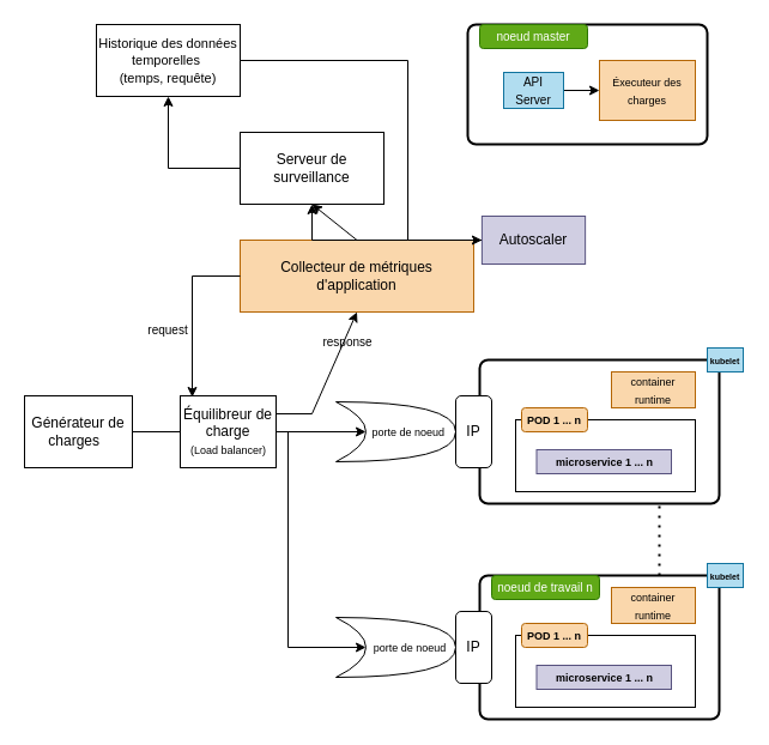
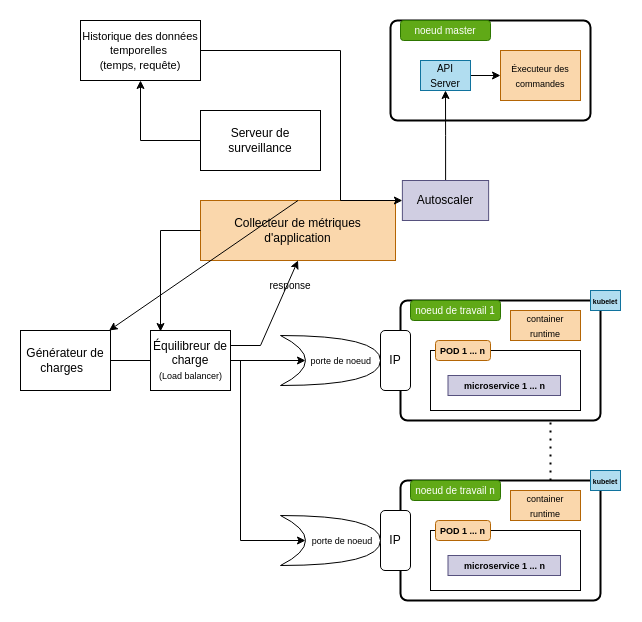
  <mxCell id="0" />
  <mxCell id="1" parent="0" />
  <mxCell id="2" value="Générateur de charges&amp;nbsp;&amp;nbsp;" style="rounded=0;whiteSpace=wrap;html=1;" vertex="1" parent="1"><mxGeometry x="20" y="330" width="90" height="60" as="geometry" /></mxCell>
  <mxCell id="3" value="" style="endArrow=classic;html=1;rounded=0;exitX=1;exitY=0.5;exitDx=0;exitDy=0;" edge="1" parent="1" source="2" target="4"><mxGeometry width="50" height="50" relative="1" as="geometry"><mxPoint x="340" y="400" as="sourcePoint" /><mxPoint x="390" y="350" as="targetPoint" /><Array as="points"><mxPoint x="200" y="360" /></Array></mxGeometry></mxCell>
  <mxCell id="4" value="&lt;div&gt;Équilibreur de charge&lt;/div&gt;&lt;div&gt;&amp;nbsp;&lt;font style=&quot;font-size: 9px;&quot;&gt;(Load balancer)&amp;nbsp;&lt;/font&gt;&lt;/div&gt;" style="rounded=0;whiteSpace=wrap;html=1;" vertex="1" parent="1"><mxGeometry x="150" y="330" width="80" height="60" as="geometry" /></mxCell>
  <mxCell id="5" value="&lt;div align=&quot;center&quot;&gt;&amp;nbsp;&amp;nbsp;&lt;font style=&quot;font-size: 9px;&quot;&gt;&amp;nbsp; &amp;nbsp; &amp;nbsp; porte&amp;nbsp;de noeud&lt;/font&gt;&lt;/div&gt;" style="shape=xor;whiteSpace=wrap;html=1;align=center;" vertex="1" parent="1"><mxGeometry x="280" y="335" width="100" height="50" as="geometry" /></mxCell>
  <mxCell id="6" value="" style="rounded=1;whiteSpace=wrap;html=1;absoluteArcSize=1;arcSize=14;strokeWidth=2;" vertex="1" parent="1"><mxGeometry x="400" y="300" width="200" height="120" as="geometry" /></mxCell>
  <mxCell id="7" value="" style="endArrow=classic;html=1;rounded=0;exitX=1;exitY=0.5;exitDx=0;exitDy=0;entryX=0.25;entryY=0.5;entryDx=0;entryDy=0;entryPerimeter=0;" edge="1" parent="1" source="4" target="5"><mxGeometry width="50" height="50" relative="1" as="geometry"><mxPoint x="340" y="400" as="sourcePoint" /><mxPoint x="390" y="350" as="targetPoint" /></mxGeometry></mxCell>
+ <mxCell id="8" value="&lt;font style=&quot;font-size: 10px;&quot;&gt;noeud de travail 1&lt;/font&gt;" style="rounded=1;whiteSpace=wrap;html=1;fillColor=#60a917;fontColor=#ffffff;strokeColor=#2D7600;" vertex="1" parent="1"><mxGeometry x="410" y="300" width="90" height="20" as="geometry" /></mxCell>
  <mxCell id="9" value="IP" style="rounded=1;whiteSpace=wrap;html=1;" vertex="1" parent="1"><mxGeometry x="380" y="330" width="30" height="60" as="geometry" /></mxCell>
  <mxCell id="10" value="" style="endArrow=none;dashed=1;html=1;dashPattern=1 3;strokeWidth=2;rounded=0;exitX=0.75;exitY=0;exitDx=0;exitDy=0;entryX=0.75;entryY=1;entryDx=0;entryDy=0;" edge="1" parent="1" target="6"><mxGeometry width="50" height="50" relative="1" as="geometry"><mxPoint x="550" y="480" as="sourcePoint" /><mxPoint x="530" y="410" as="targetPoint" /></mxGeometry></mxCell>
  <mxCell id="11" value="&lt;font style=&quot;font-size: 9px;&quot;&gt;container runtime&lt;/font&gt;" style="rounded=0;whiteSpace=wrap;html=1;fillColor=#fad7ac;strokeColor=#b46504;" vertex="1" parent="1"><mxGeometry x="510" y="310" width="70" height="30" as="geometry" /></mxCell>
  <mxCell id="12" value="" style="rounded=0;whiteSpace=wrap;html=1;" vertex="1" parent="1"><mxGeometry x="430" y="350" width="150" height="60" as="geometry" /></mxCell>
  <mxCell id="13" value="&lt;font style=&quot;font-size: 9px;&quot;&gt;&lt;b&gt;POD&amp;nbsp;1 ... n&lt;/b&gt;&lt;/font&gt;" style="rounded=1;whiteSpace=wrap;html=1;fillColor=#fad7ac;strokeColor=#b46504;rotation=0;" vertex="1" parent="1"><mxGeometry x="435" y="340" width="55" height="20" as="geometry" /></mxCell>
  <mxCell id="14" value="&lt;b&gt;&lt;font style=&quot;font-size: 9px;&quot;&gt;microservice 1&amp;nbsp;... n&lt;/font&gt;&lt;/b&gt;" style="rounded=0;whiteSpace=wrap;html=1;fillColor=#d0cee2;strokeColor=#56517e;" vertex="1" parent="1"><mxGeometry x="447.5" y="375" width="112.5" height="20" as="geometry" /></mxCell>
  <mxCell id="15" value="&lt;b&gt;&lt;font style=&quot;font-size: 7px;&quot;&gt;kubelet&lt;/font&gt;&lt;/b&gt;" style="rounded=0;whiteSpace=wrap;html=1;fillColor=#b1ddf0;strokeColor=#10739e;" vertex="1" parent="1"><mxGeometry x="590" y="290" width="30" height="20" as="geometry" /></mxCell>
  <mxCell id="16" value="" style="rounded=1;whiteSpace=wrap;html=1;absoluteArcSize=1;arcSize=14;strokeWidth=2;" vertex="1" parent="1"><mxGeometry x="400" y="480" width="200" height="120" as="geometry" /></mxCell>
  <mxCell id="17" value="&lt;font style=&quot;font-size: 10px;&quot;&gt;noeud de travail n&lt;/font&gt;" style="rounded=1;whiteSpace=wrap;html=1;fillColor=#60a917;fontColor=#ffffff;strokeColor=#2D7600;" vertex="1" parent="1"><mxGeometry x="410" y="480" width="90" height="20" as="geometry" /></mxCell>
  <mxCell id="18" value="IP" style="rounded=1;whiteSpace=wrap;html=1;" vertex="1" parent="1"><mxGeometry x="380" y="510" width="30" height="60" as="geometry" /></mxCell>
  <mxCell id="19" value="&lt;font style=&quot;font-size: 9px;&quot;&gt;container runtime&lt;/font&gt;" style="rounded=0;whiteSpace=wrap;html=1;fillColor=#fad7ac;strokeColor=#b46504;" vertex="1" parent="1"><mxGeometry x="510" y="490" width="70" height="30" as="geometry" /></mxCell>
  <mxCell id="20" value="" style="rounded=0;whiteSpace=wrap;html=1;" vertex="1" parent="1"><mxGeometry x="430" y="530" width="150" height="60" as="geometry" /></mxCell>
  <mxCell id="21" value="&lt;font style=&quot;font-size: 9px;&quot;&gt;&lt;b&gt;POD&amp;nbsp;1 ... n&lt;/b&gt;&lt;/font&gt;" style="rounded=1;whiteSpace=wrap;html=1;fillColor=#fad7ac;strokeColor=#b46504;rotation=0;" vertex="1" parent="1"><mxGeometry x="435" y="520" width="55" height="20" as="geometry" /></mxCell>
  <mxCell id="22" value="&lt;b&gt;&lt;font style=&quot;font-size: 9px;&quot;&gt;microservice 1&amp;nbsp;... n&lt;/font&gt;&lt;/b&gt;" style="rounded=0;whiteSpace=wrap;html=1;fillColor=#d0cee2;strokeColor=#56517e;" vertex="1" parent="1"><mxGeometry x="447.5" y="555" width="112.5" height="20" as="geometry" /></mxCell>
  <mxCell id="23" value="&lt;b&gt;&lt;font style=&quot;font-size: 7px;&quot;&gt;kubelet&lt;/font&gt;&lt;/b&gt;" style="rounded=0;whiteSpace=wrap;html=1;fillColor=#b1ddf0;strokeColor=#10739e;" vertex="1" parent="1"><mxGeometry x="590" y="470" width="30" height="20" as="geometry" /></mxCell>
  <mxCell id="24" value="&lt;div align=&quot;center&quot;&gt;&amp;nbsp;&amp;nbsp;&lt;font style=&quot;font-size: 9px;&quot;&gt;&amp;nbsp; &amp;nbsp; &amp;nbsp; &amp;nbsp;porte&amp;nbsp;de noeud&lt;/font&gt;&lt;/div&gt;" style="shape=xor;whiteSpace=wrap;html=1;align=center;" vertex="1" parent="1"><mxGeometry x="280" y="515" width="100" height="50" as="geometry" /></mxCell>
  <mxCell id="25" value="" style="endArrow=classic;html=1;rounded=0;entryX=0.25;entryY=0.5;entryDx=0;entryDy=0;entryPerimeter=0;" edge="1" parent="1" target="24"><mxGeometry width="50" height="50" relative="1" as="geometry"><mxPoint x="240" y="360" as="sourcePoint" /><mxPoint x="410" y="350" as="targetPoint" /><Array as="points"><mxPoint x="240" y="540" /></Array></mxGeometry></mxCell>
  <mxCell id="26" value="Collecteur de métriques d'application" style="rounded=0;whiteSpace=wrap;html=1;fillColor=#fad7ac;strokeColor=#b46504;" vertex="1" parent="1"><mxGeometry x="200" y="200" width="195" height="60" as="geometry" /></mxCell>
  <mxCell id="27" value="" style="endArrow=classic;html=1;rounded=0;exitX=0;exitY=0.5;exitDx=0;exitDy=0;entryX=0.125;entryY=0.017;entryDx=0;entryDy=0;entryPerimeter=0;" edge="1" parent="1" source="26" target="4"><mxGeometry width="50" height="50" relative="1" as="geometry"><mxPoint x="360" y="410" as="sourcePoint" /><mxPoint x="160" y="320" as="targetPoint" /><Array as="points"><mxPoint x="160" y="230" /></Array></mxGeometry></mxCell>
  <mxCell id="28" value="" style="endArrow=classic;html=1;rounded=0;exitX=1;exitY=0.25;exitDx=0;exitDy=0;entryX=0.5;entryY=1;entryDx=0;entryDy=0;" edge="1" parent="1" source="4" target="26"><mxGeometry width="50" height="50" relative="1" as="geometry"><mxPoint x="360" y="410" as="sourcePoint" /><mxPoint x="410" y="360" as="targetPoint" /><Array as="points"><mxPoint x="260" y="345" /></Array></mxGeometry></mxCell>
- <mxCell id="29" value="&lt;font style=&quot;font-size: 10px;&quot;&gt;request&lt;/font&gt;" style="text;html=1;align=center;verticalAlign=middle;whiteSpace=wrap;rounded=0;" vertex="1" parent="1"><mxGeometry x="110" y="260" width="60" height="30" as="geometry" /></mxCell>
  <mxCell id="30" value="&lt;font style=&quot;font-size: 10px;&quot;&gt;response&lt;/font&gt;" style="text;html=1;align=center;verticalAlign=middle;whiteSpace=wrap;rounded=0;" vertex="1" parent="1"><mxGeometry x="260" y="270" width="60" height="30" as="geometry" /></mxCell>
  <mxCell id="31" value="Serveur de surveillance" style="rounded=0;whiteSpace=wrap;html=1;" vertex="1" parent="1"><mxGeometry x="200" y="110" width="120" height="60" as="geometry" /></mxCell>
- <mxCell id="32" value="" style="endArrow=classic;html=1;rounded=0;exitX=0.5;exitY=0;exitDx=0;exitDy=0;entryX=0.5;entryY=1;entryDx=0;entryDy=0;" edge="1" parent="1" source="26" target="31"><mxGeometry width="50" height="50" relative="1" as="geometry"><mxPoint x="360" y="410" as="sourcePoint" /><mxPoint x="410" y="360" as="targetPoint" /></mxGeometry></mxCell>
+ <mxCell id="32" value="" style="endArrow=classic;html=1;rounded=0;exitX=0.5;exitY=0;exitDx=0;exitDy=0;" edge="1" parent="1" source="26" target="2"><mxGeometry width="50" height="50" relative="1" as="geometry"><mxPoint x="360" y="410" as="sourcePoint" /><mxPoint x="410" y="360" as="targetPoint" /></mxGeometry></mxCell>
  <mxCell id="33" value="" style="rounded=1;whiteSpace=wrap;html=1;absoluteArcSize=1;arcSize=14;strokeWidth=2;" vertex="1" parent="1"><mxGeometry x="390" y="20" width="200" height="100" as="geometry" /></mxCell>
  <mxCell id="34" value="&lt;font style=&quot;font-size: 10px;&quot;&gt;noeud master&lt;/font&gt;" style="rounded=1;whiteSpace=wrap;html=1;fillColor=#60a917;fontColor=#ffffff;strokeColor=#2D7600;" vertex="1" parent="1"><mxGeometry x="400" y="20" width="90" height="20" as="geometry" /></mxCell>
- <mxCell id="35" value="&lt;font style=&quot;font-size: 9px;&quot;&gt;Éxecuteur des charges&lt;/font&gt;" style="rounded=0;whiteSpace=wrap;html=1;fillColor=#fad7ac;strokeColor=#b46504;" vertex="1" parent="1"><mxGeometry x="500" y="50" width="80" height="50" as="geometry" /></mxCell>
+ <mxCell id="35" value="&lt;font style=&quot;font-size: 9px;&quot;&gt;Éxecuteur des commandes&lt;/font&gt;" style="rounded=0;whiteSpace=wrap;html=1;fillColor=#fad7ac;strokeColor=#b46504;" vertex="1" parent="1"><mxGeometry x="500" y="50" width="80" height="50" as="geometry" /></mxCell>
  <mxCell id="36" value="&lt;div&gt;&lt;font style=&quot;font-size: 11px;&quot;&gt;Historique des données temporelles&amp;nbsp;&lt;/font&gt;&lt;/div&gt;&lt;div&gt;&lt;font style=&quot;font-size: 11px;&quot;&gt;(temps, requête)&lt;/font&gt;&lt;/div&gt;" style="rounded=0;whiteSpace=wrap;html=1;" vertex="1" parent="1"><mxGeometry x="80" y="20" width="120" height="60" as="geometry" /></mxCell>
  <mxCell id="37" value="" style="endArrow=classic;html=1;rounded=0;exitX=0;exitY=0.5;exitDx=0;exitDy=0;entryX=0.5;entryY=1;entryDx=0;entryDy=0;" edge="1" parent="1" source="31" target="36"><mxGeometry width="50" height="50" relative="1" as="geometry"><mxPoint x="360" y="340" as="sourcePoint" /><mxPoint x="410" y="290" as="targetPoint" /><Array as="points"><mxPoint x="140" y="140" /></Array></mxGeometry></mxCell>
  <mxCell id="38" value="" style="edgeStyle=orthogonalEdgeStyle;rounded=0;orthogonalLoop=1;jettySize=auto;html=1;dashed=1;shape=wire;" edge="1" parent="1" source="39" target="35"><mxGeometry relative="1" as="geometry" /></mxCell>
  <mxCell id="39" value="&lt;font style=&quot;font-size: 10px;&quot;&gt;API Server&lt;/font&gt;" style="rounded=0;whiteSpace=wrap;html=1;fillColor=#b1ddf0;strokeColor=#10739e;" vertex="1" parent="1"><mxGeometry x="420" y="60" width="50" height="30" as="geometry" /></mxCell>
- <mxCell id="40" value="" style="edgeStyle=orthogonalEdgeStyle;rounded=0;orthogonalLoop=1;jettySize=auto;html=1;" edge="1" parent="1" source="41" target="31"><mxGeometry relative="1" as="geometry" /></mxCell>
+ <mxCell id="40" value="" style="edgeStyle=orthogonalEdgeStyle;rounded=0;orthogonalLoop=1;jettySize=auto;html=1;" edge="1" parent="1" source="41" target="39"><mxGeometry relative="1" as="geometry" /></mxCell>
  <mxCell id="41" value="Autoscaler" style="rounded=0;whiteSpace=wrap;html=1;fillColor=#d0cee2;strokeColor=#56517e;" vertex="1" parent="1"><mxGeometry x="401.88" y="180" width="86.25" height="40" as="geometry" /></mxCell>
  <mxCell id="42" value="" style="endArrow=classic;html=1;rounded=0;exitX=1;exitY=0.5;exitDx=0;exitDy=0;entryX=0;entryY=0.5;entryDx=0;entryDy=0;" edge="1" parent="1" source="36" target="41"><mxGeometry width="50" height="50" relative="1" as="geometry"><mxPoint x="360" y="340" as="sourcePoint" /><mxPoint x="410" y="290" as="targetPoint" /><Array as="points"><mxPoint x="340" y="50" /><mxPoint x="340" y="200" /></Array></mxGeometry></mxCell>
